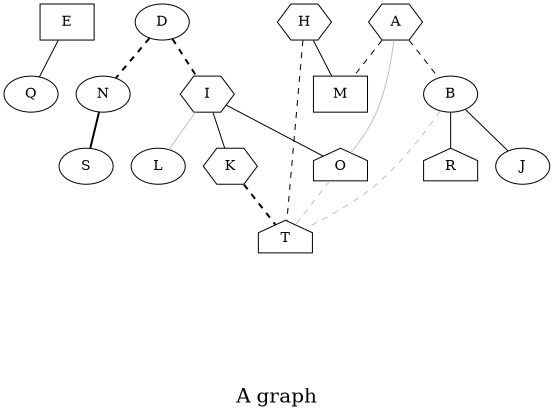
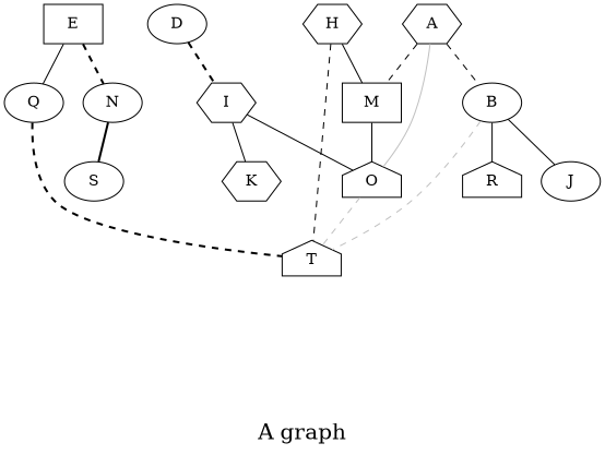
  digraph {
    fontsize=20
    label="\n\n A graph "
    node [shape=ellipse]
    edge [color=black dir=none style="solid,setlinewidth(1)"]
    N
    S
    E [shape=box]
    Q
    I [shape=hexagon]
    D
    K [shape=hexagon]
    O [shape=house]
-   L
    T [shape=house]
    B
    R [shape=house]
    J
    A [shape=hexagon]
    M [shape=box]
    H [shape=hexagon]
    N -> S [style="solid,setlinewidth(2)"]
-   D -> N [style="dashed,setlinewidth(2)"]
+   E -> N [style="dashed,setlinewidth(2)"]
    E -> Q
    I -> K
    I -> O
-   I -> L [color=grey]
    D -> I [style="dashed,setlinewidth(2)"]
-   K -> T [style="dashed,setlinewidth(2)"]
+   Q -> T [style="dashed,setlinewidth(2)"]
    O -> T [color=grey style="dashed,setlinewidth(1)"]
    B -> T [color=grey style="dashed,setlinewidth(1)"]
    B -> R
    B -> J
    A -> O [color=grey]
    A -> B [style="dashed,setlinewidth(1)"]
    A -> M [style="dashed,setlinewidth(1)"]
+   M -> O
    H -> T [style="dashed,setlinewidth(1)"]
    H -> M
  }
